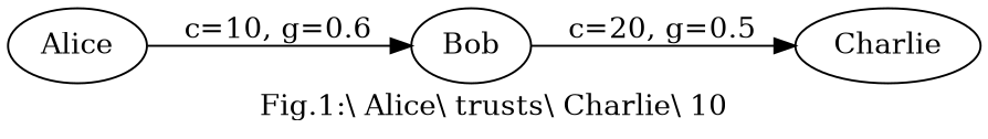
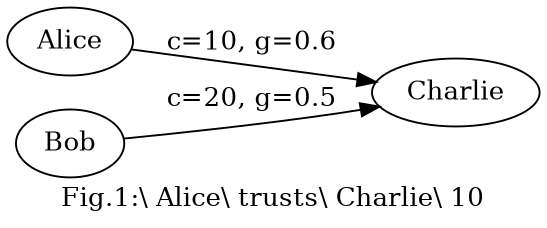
  digraph {
    label="Fig.1:\\ Alice\\ trusts\\ Charlie\\ 10"
    labelloc=b
    rankdir=LR
    Alice
    Bob
    Charlie
-   Alice -> Bob [label="c=10, g=0.6"]
+   Alice -> Charlie [label="c=10, g=0.6"]
    Bob -> Charlie [label="c=20, g=0.5"]
  }
